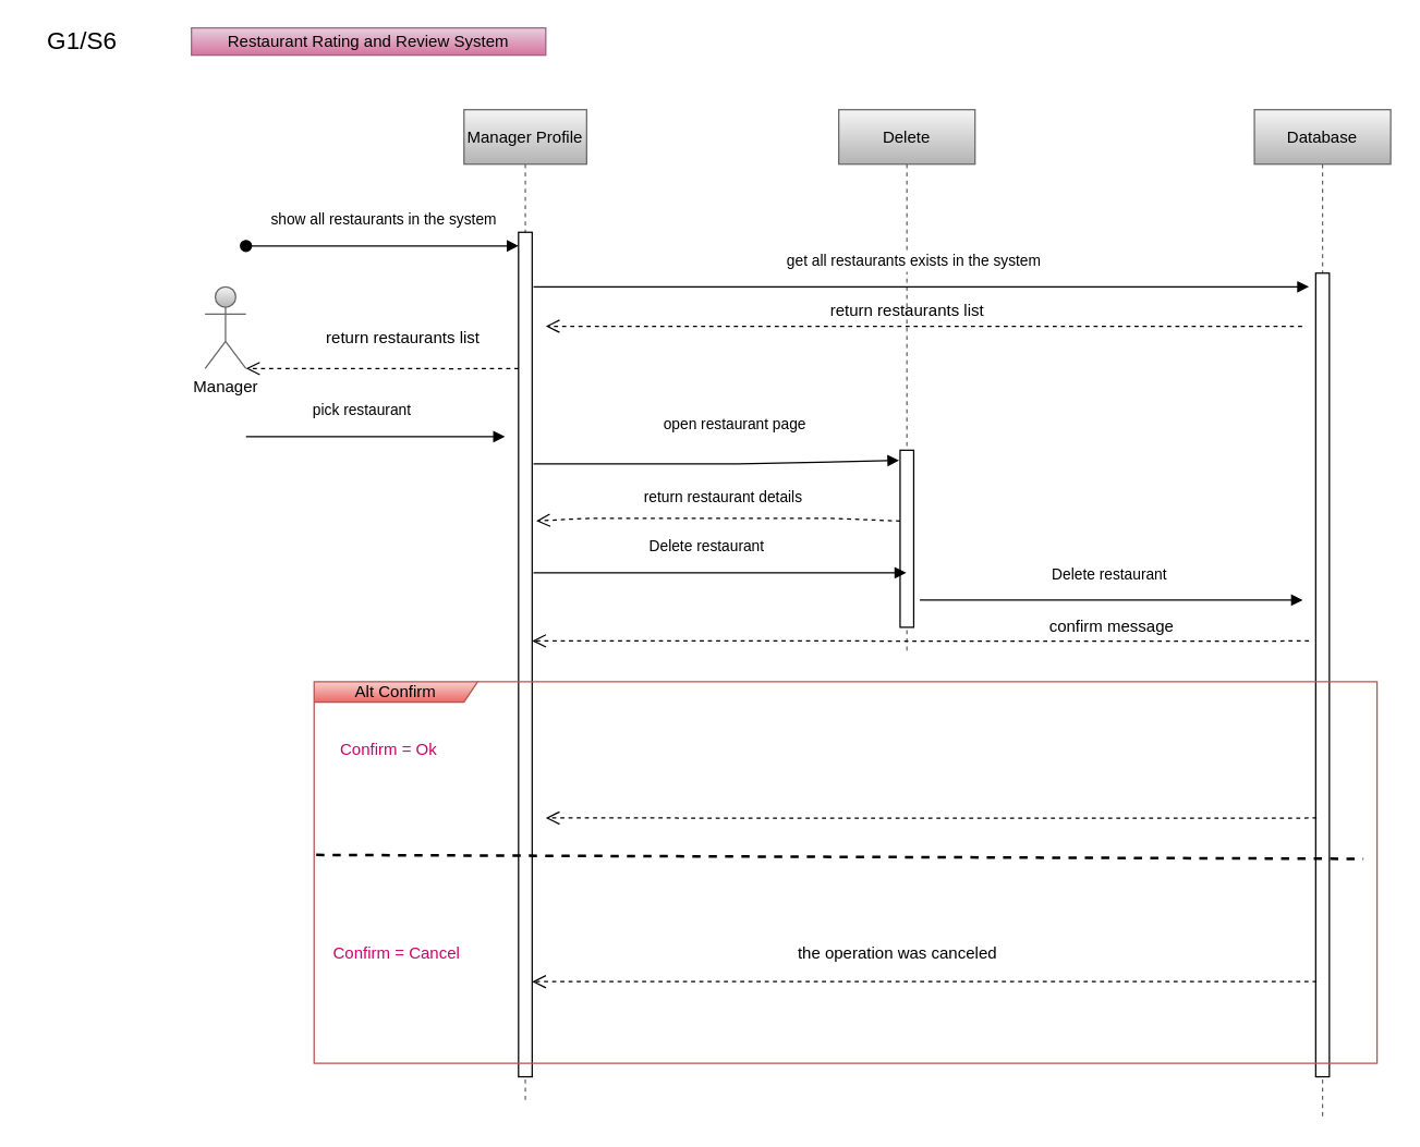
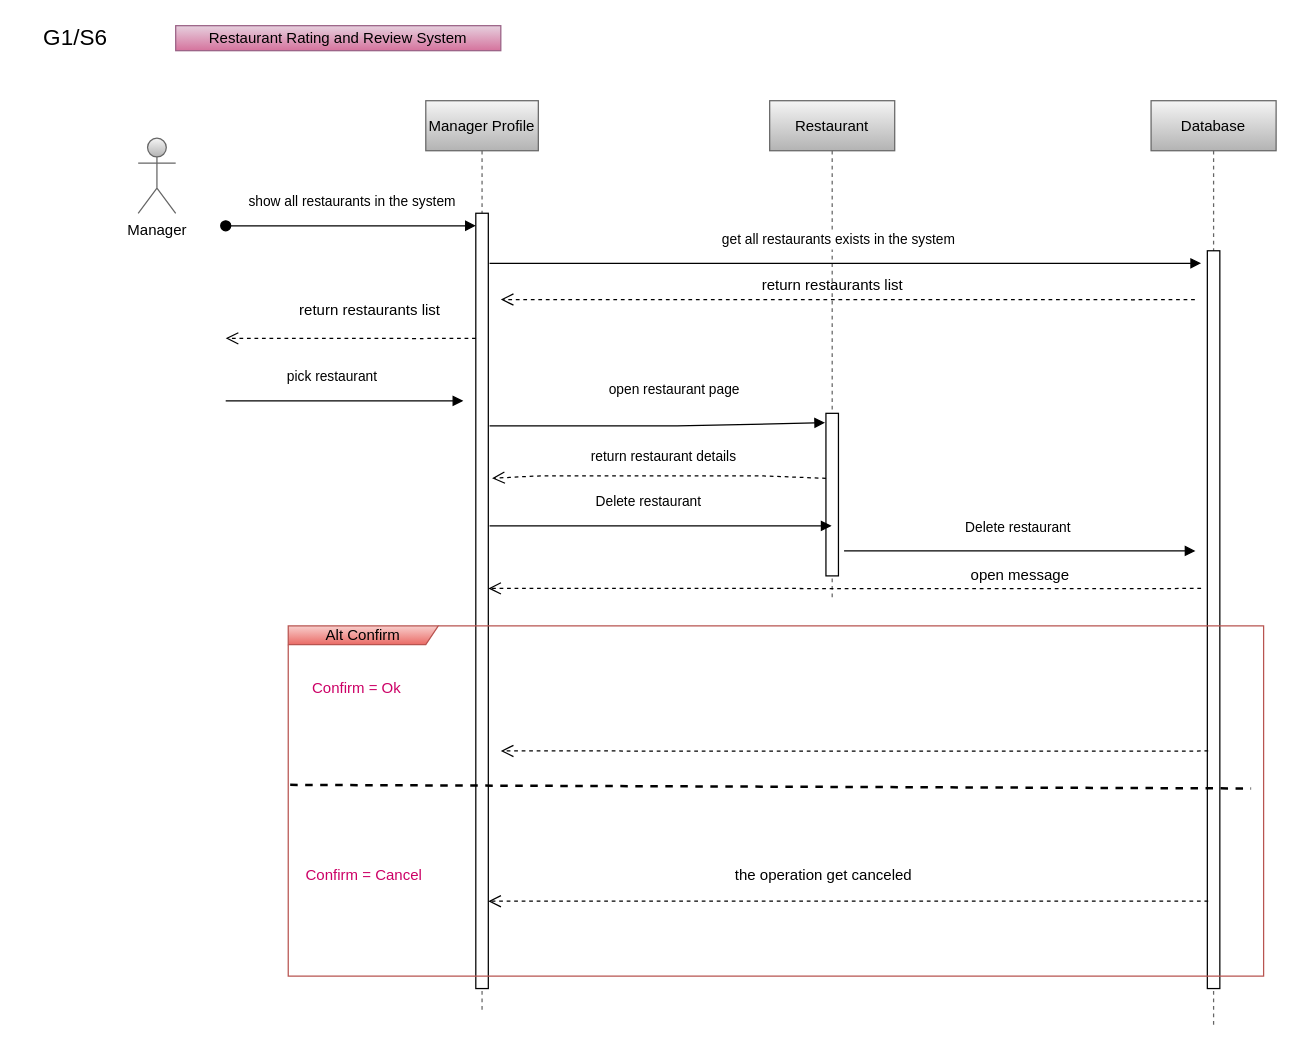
  <mxCell id="0" />
  <mxCell id="1" parent="0" />
  <mxCell id="2" value="Manager Profile" style="shape=umlLifeline;perimeter=lifelinePerimeter;container=1;collapsible=0;recursiveResize=0;rounded=0;shadow=0;strokeWidth=1;gradientColor=#b3b3b3;fillColor=#f5f5f5;strokeColor=#666666;" parent="1" vertex="1"><mxGeometry x="340" y="80" width="90" height="730" as="geometry" /></mxCell>
  <mxCell id="3" value="" style="points=[];perimeter=orthogonalPerimeter;rounded=0;shadow=0;strokeWidth=1;" parent="2" vertex="1"><mxGeometry x="40" y="90" width="10" height="620" as="geometry" /></mxCell>
  <mxCell id="4" value="show all restaurants in the system " style="verticalAlign=bottom;startArrow=oval;endArrow=block;startSize=8;shadow=0;strokeWidth=1;" parent="2" target="3" edge="1"><mxGeometry x="0.032" y="10" relative="1" as="geometry"><mxPoint x="-160" y="100" as="sourcePoint" /><Array as="points"><mxPoint x="-30" y="100" /></Array><mxPoint as="offset" /></mxGeometry></mxCell>
- <mxCell id="5" value="Delete" style="shape=umlLifeline;perimeter=lifelinePerimeter;container=1;collapsible=0;recursiveResize=0;rounded=0;shadow=0;strokeWidth=1;gradientColor=#b3b3b3;fillColor=#f5f5f5;strokeColor=#666666;" parent="1" vertex="1"><mxGeometry x="615" y="80" width="100" height="400" as="geometry" /></mxCell>
+ <mxCell id="5" value="Restaurant" style="shape=umlLifeline;perimeter=lifelinePerimeter;container=1;collapsible=0;recursiveResize=0;rounded=0;shadow=0;strokeWidth=1;gradientColor=#b3b3b3;fillColor=#f5f5f5;strokeColor=#666666;" parent="1" vertex="1"><mxGeometry x="615" y="80" width="100" height="400" as="geometry" /></mxCell>
  <mxCell id="6" value="" style="points=[];perimeter=orthogonalPerimeter;rounded=0;shadow=0;strokeWidth=1;" parent="5" vertex="1"><mxGeometry x="45" y="250" width="10" height="130" as="geometry" /></mxCell>
  <mxCell id="7" value="get all restaurants exists in the system " style="verticalAlign=bottom;endArrow=block;shadow=0;strokeWidth=1;" parent="1" edge="1"><mxGeometry x="0.083" y="10" relative="1" as="geometry"><mxPoint x="391" y="210" as="sourcePoint" /><mxPoint x="960" y="210" as="targetPoint" /><Array as="points"><mxPoint x="651" y="210" /><mxPoint x="701" y="210" /><mxPoint x="691" y="210" /><mxPoint x="671" y="210" /></Array><mxPoint as="offset" /></mxGeometry></mxCell>
- <mxCell id="8" value="Manager" style="shape=umlActor;verticalLabelPosition=bottom;verticalAlign=top;html=1;outlineConnect=0;fillColor=#f5f5f5;strokeColor=#666666;gradientColor=#b3b3b3;" vertex="1" parent="1"><mxGeometry x="150" y="210" width="30" height="60" as="geometry" /></mxCell>
+ <mxCell id="8" value="Manager" style="shape=umlActor;verticalLabelPosition=bottom;verticalAlign=top;html=1;outlineConnect=0;fillColor=#f5f5f5;strokeColor=#666666;gradientColor=#b3b3b3;" vertex="1" parent="1"><mxGeometry x="110" y="110" width="30" height="60" as="geometry" /></mxCell>
  <mxCell id="9" value="Database" style="shape=umlLifeline;perimeter=lifelinePerimeter;container=1;collapsible=0;recursiveResize=0;rounded=0;shadow=0;strokeWidth=1;gradientColor=#b3b3b3;fillColor=#f5f5f5;strokeColor=#666666;" vertex="1" parent="1"><mxGeometry x="920" y="80" width="100" height="740" as="geometry" /></mxCell>
  <mxCell id="10" value="" style="points=[];perimeter=orthogonalPerimeter;rounded=0;shadow=0;strokeWidth=1;" vertex="1" parent="9"><mxGeometry x="45" y="120" width="10" height="590" as="geometry" /></mxCell>
  <mxCell id="11" value="Restaurant Rating and Review System" style="text;html=1;align=center;verticalAlign=middle;whiteSpace=wrap;rounded=0;fillColor=#e6d0de;strokeColor=#996185;gradientColor=#d5739d;" vertex="1" parent="1"><mxGeometry x="140" y="20" width="260" height="20" as="geometry" /></mxCell>
  <mxCell id="12" value="return restaurants list&lt;div style=&quot;padding: 0px ; margin: 0px&quot;&gt;&lt;br style=&quot;padding: 0px ; margin: 0px ; font-size: 11px ; background-color: rgb(255 , 255 , 255)&quot;&gt;&lt;/div&gt;" style="text;html=1;align=center;verticalAlign=middle;resizable=0;points=[];autosize=1;" vertex="1" parent="1"><mxGeometry x="230" y="240" width="130" height="30" as="geometry" /></mxCell>
  <mxCell id="13" value="pick restaurant " style="verticalAlign=bottom;endArrow=block;shadow=0;strokeWidth=1;" edge="1" parent="1"><mxGeometry x="-0.083" y="10" relative="1" as="geometry"><mxPoint x="180" y="320" as="sourcePoint" /><mxPoint x="370" y="320" as="targetPoint" /><mxPoint as="offset" /></mxGeometry></mxCell>
- <mxCell id="14" value="confirm message" style="text;html=1;align=center;verticalAlign=middle;resizable=0;points=[];autosize=1;" vertex="1" parent="1"><mxGeometry x="760" y="450" width="110" height="20" as="geometry" /></mxCell>
+ <mxCell id="14" value="open message" style="text;html=1;align=center;verticalAlign=middle;resizable=0;points=[];autosize=1;" vertex="1" parent="1"><mxGeometry x="760" y="450" width="110" height="20" as="geometry" /></mxCell>
  <mxCell id="15" value="return restaurants list&lt;div style=&quot;padding: 0px ; margin: 0px&quot;&gt;&lt;br style=&quot;padding: 0px ; margin: 0px ; font-size: 11px ; background-color: rgb(255 , 255 , 255)&quot;&gt;&lt;/div&gt;" style="text;html=1;align=center;verticalAlign=middle;resizable=0;points=[];autosize=1;" vertex="1" parent="1"><mxGeometry x="600" y="220" width="130" height="30" as="geometry" /></mxCell>
  <mxCell id="16" value="" style="verticalAlign=bottom;endArrow=open;dashed=1;endSize=8;shadow=0;strokeWidth=1;" edge="1" parent="1"><mxGeometry relative="1" as="geometry"><mxPoint x="400" y="239" as="targetPoint" /><mxPoint x="955" y="239" as="sourcePoint" /><Array as="points"><mxPoint x="955" y="239.17" /><mxPoint x="915" y="239.17" /></Array></mxGeometry></mxCell>
  <mxCell id="17" value="Delete restaurant " style="verticalAlign=bottom;endArrow=block;entryX=0;entryY=0;shadow=0;strokeWidth=1;" edge="1" parent="1"><mxGeometry y="10" relative="1" as="geometry"><mxPoint x="674.5" y="440" as="sourcePoint" /><mxPoint x="955.5" y="440" as="targetPoint" /><Array as="points"><mxPoint x="875.5" y="440" /></Array><mxPoint as="offset" /></mxGeometry></mxCell>
  <mxCell id="18" value="" style="verticalAlign=bottom;endArrow=open;dashed=1;endSize=8;shadow=0;strokeWidth=1;" edge="1" parent="1"><mxGeometry relative="1" as="geometry"><mxPoint x="393" y="382" as="targetPoint" /><mxPoint x="660" y="382" as="sourcePoint" /><Array as="points"><mxPoint x="610" y="380" /><mxPoint x="570" y="380" /><mxPoint x="480" y="380" /><mxPoint x="430" y="380" /></Array></mxGeometry></mxCell>
  <mxCell id="19" value="&lt;span style=&quot;font-size: 11px ; background-color: rgb(255 , 255 , 255)&quot;&gt;&amp;nbsp;return restaurant details&amp;nbsp;&lt;/span&gt;" style="text;html=1;align=center;verticalAlign=middle;resizable=0;points=[];autosize=1;" vertex="1" parent="1"><mxGeometry x="460" y="355" width="140" height="20" as="geometry" /></mxCell>
  <mxCell id="20" value="" style="verticalAlign=bottom;endArrow=open;dashed=1;endSize=8;shadow=0;strokeWidth=1;" edge="1" parent="1"><mxGeometry relative="1" as="geometry"><mxPoint x="180" y="270" as="targetPoint" /><mxPoint x="380" y="270" as="sourcePoint" /><Array as="points"><mxPoint x="360" y="270" /><mxPoint x="340" y="270.17" /></Array></mxGeometry></mxCell>
  <mxCell id="21" value="&lt;p style=&quot;line-height: 140% ; font-size: 18px&quot;&gt;G1/S6&lt;/p&gt;" style="text;html=1;strokeColor=none;fillColor=none;align=center;verticalAlign=middle;whiteSpace=wrap;rounded=0;sketch=0;" vertex="1" parent="1"><mxGeometry x="20" y="20" width="80" height="20" as="geometry" /></mxCell>
  <mxCell id="22" value="open restaurant page " style="verticalAlign=bottom;endArrow=block;shadow=0;strokeWidth=1;entryX=-0.072;entryY=0.058;entryDx=0;entryDy=0;entryPerimeter=0;" edge="1" parent="1" target="6"><mxGeometry x="0.118" y="20" relative="1" as="geometry"><mxPoint x="391" y="340" as="sourcePoint" /><mxPoint x="721" y="340" as="targetPoint" /><Array as="points"><mxPoint x="461" y="340" /><mxPoint x="541" y="340" /></Array><mxPoint as="offset" /></mxGeometry></mxCell>
  <mxCell id="23" value="Delete restaurant " style="verticalAlign=bottom;endArrow=block;shadow=0;strokeWidth=1;" edge="1" parent="1" target="5"><mxGeometry x="-0.057" y="10" relative="1" as="geometry"><mxPoint x="391" y="420" as="sourcePoint" /><mxPoint x="581" y="420" as="targetPoint" /><mxPoint as="offset" /></mxGeometry></mxCell>
  <mxCell id="24" value="" style="verticalAlign=bottom;endArrow=open;dashed=1;endSize=8;shadow=0;strokeWidth=1;" edge="1" parent="1"><mxGeometry relative="1" as="geometry"><mxPoint x="390" y="470" as="targetPoint" /><mxPoint x="960" y="470" as="sourcePoint" /><Array as="points"><mxPoint x="920" y="470.17" /></Array></mxGeometry></mxCell>
  <mxCell id="25" value="Alt Confirm" style="shape=umlFrame;whiteSpace=wrap;html=1;sketch=0;width=120;height=15;gradientColor=#ea6b66;fillColor=#f8cecc;strokeColor=#b85450;" vertex="1" parent="1"><mxGeometry x="230" y="500" width="780" height="280" as="geometry" /></mxCell>
  <mxCell id="26" value="" style="endArrow=none;html=1;strokeWidth=2;dashed=1;exitX=0.002;exitY=0.454;exitDx=0;exitDy=0;exitPerimeter=0;" edge="1" parent="1" source="25"><mxGeometry width="50" height="50" relative="1" as="geometry"><mxPoint x="220" y="630" as="sourcePoint" /><mxPoint x="1000" y="630" as="targetPoint" /><Array as="points" /></mxGeometry></mxCell>
  <mxCell id="27" value="&lt;font color=&quot;#cc0066&quot;&gt;Confirm = Cancel&amp;nbsp;&lt;/font&gt;" style="text;html=1;strokeColor=none;fillColor=none;align=center;verticalAlign=middle;whiteSpace=wrap;rounded=0;sketch=0;" vertex="1" parent="1"><mxGeometry x="240" y="690" width="105" height="20" as="geometry" /></mxCell>
  <mxCell id="28" value="&lt;font color=&quot;#cc0066&quot;&gt;Confirm = Ok&lt;/font&gt;" style="text;html=1;strokeColor=none;fillColor=none;align=center;verticalAlign=middle;whiteSpace=wrap;rounded=0;sketch=0;" vertex="1" parent="1"><mxGeometry x="240" y="540" width="90" height="20" as="geometry" /></mxCell>
  <mxCell id="29" value="" style="verticalAlign=bottom;endArrow=open;dashed=1;endSize=8;shadow=0;strokeWidth=1;" edge="1" parent="1"><mxGeometry relative="1" as="geometry"><mxPoint x="390" y="590" as="targetPoint" /><mxPoint x="390" y="590" as="sourcePoint" /><Array as="points" /></mxGeometry></mxCell>
  <mxCell id="30" value="" style="verticalAlign=bottom;endArrow=open;dashed=1;endSize=8;shadow=0;strokeWidth=1;" edge="1" parent="1"><mxGeometry relative="1" as="geometry"><mxPoint x="390.004" y="720.17" as="targetPoint" /><mxPoint x="965.68" y="720" as="sourcePoint" /><Array as="points"><mxPoint x="925.68" y="720.17" /></Array></mxGeometry></mxCell>
- <mxCell id="31" value="the operation was canceled&amp;nbsp;" style="text;html=1;strokeColor=none;fillColor=none;align=center;verticalAlign=middle;whiteSpace=wrap;rounded=0;sketch=0;" vertex="1" parent="1"><mxGeometry x="560" y="690" width="200" height="20" as="geometry" /></mxCell>
+ <mxCell id="31" value="the operation get canceled&amp;nbsp;" style="text;html=1;strokeColor=none;fillColor=none;align=center;verticalAlign=middle;whiteSpace=wrap;rounded=0;sketch=0;" vertex="1" parent="1"><mxGeometry x="560" y="690" width="200" height="20" as="geometry" /></mxCell>
  <mxCell id="32" value="" style="verticalAlign=bottom;endArrow=open;dashed=1;endSize=8;shadow=0;strokeWidth=1;" edge="1" parent="1"><mxGeometry relative="1" as="geometry"><mxPoint x="400" y="600" as="targetPoint" /><mxPoint x="965.68" y="600" as="sourcePoint" /><Array as="points"><mxPoint x="925.68" y="600.17" /></Array></mxGeometry></mxCell>
